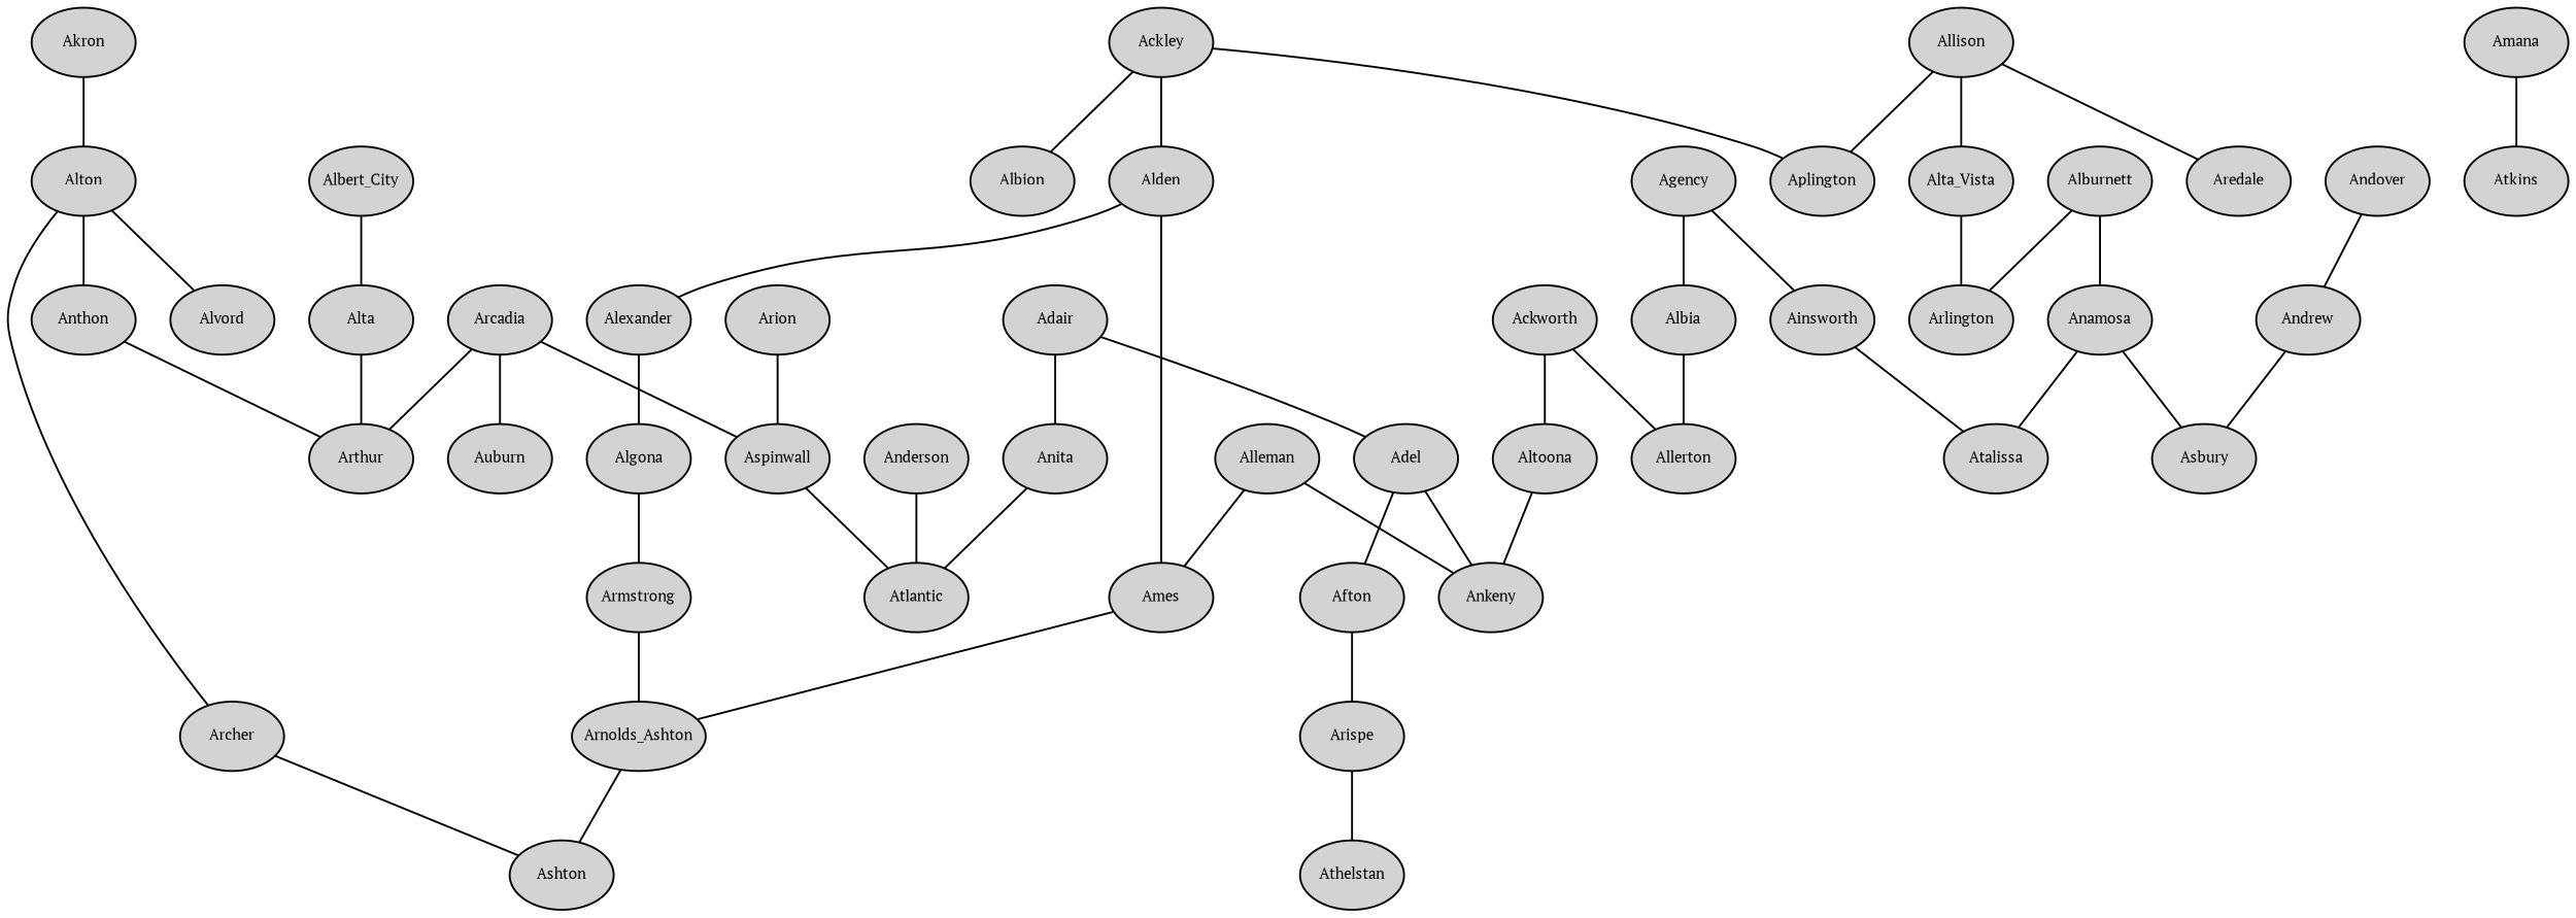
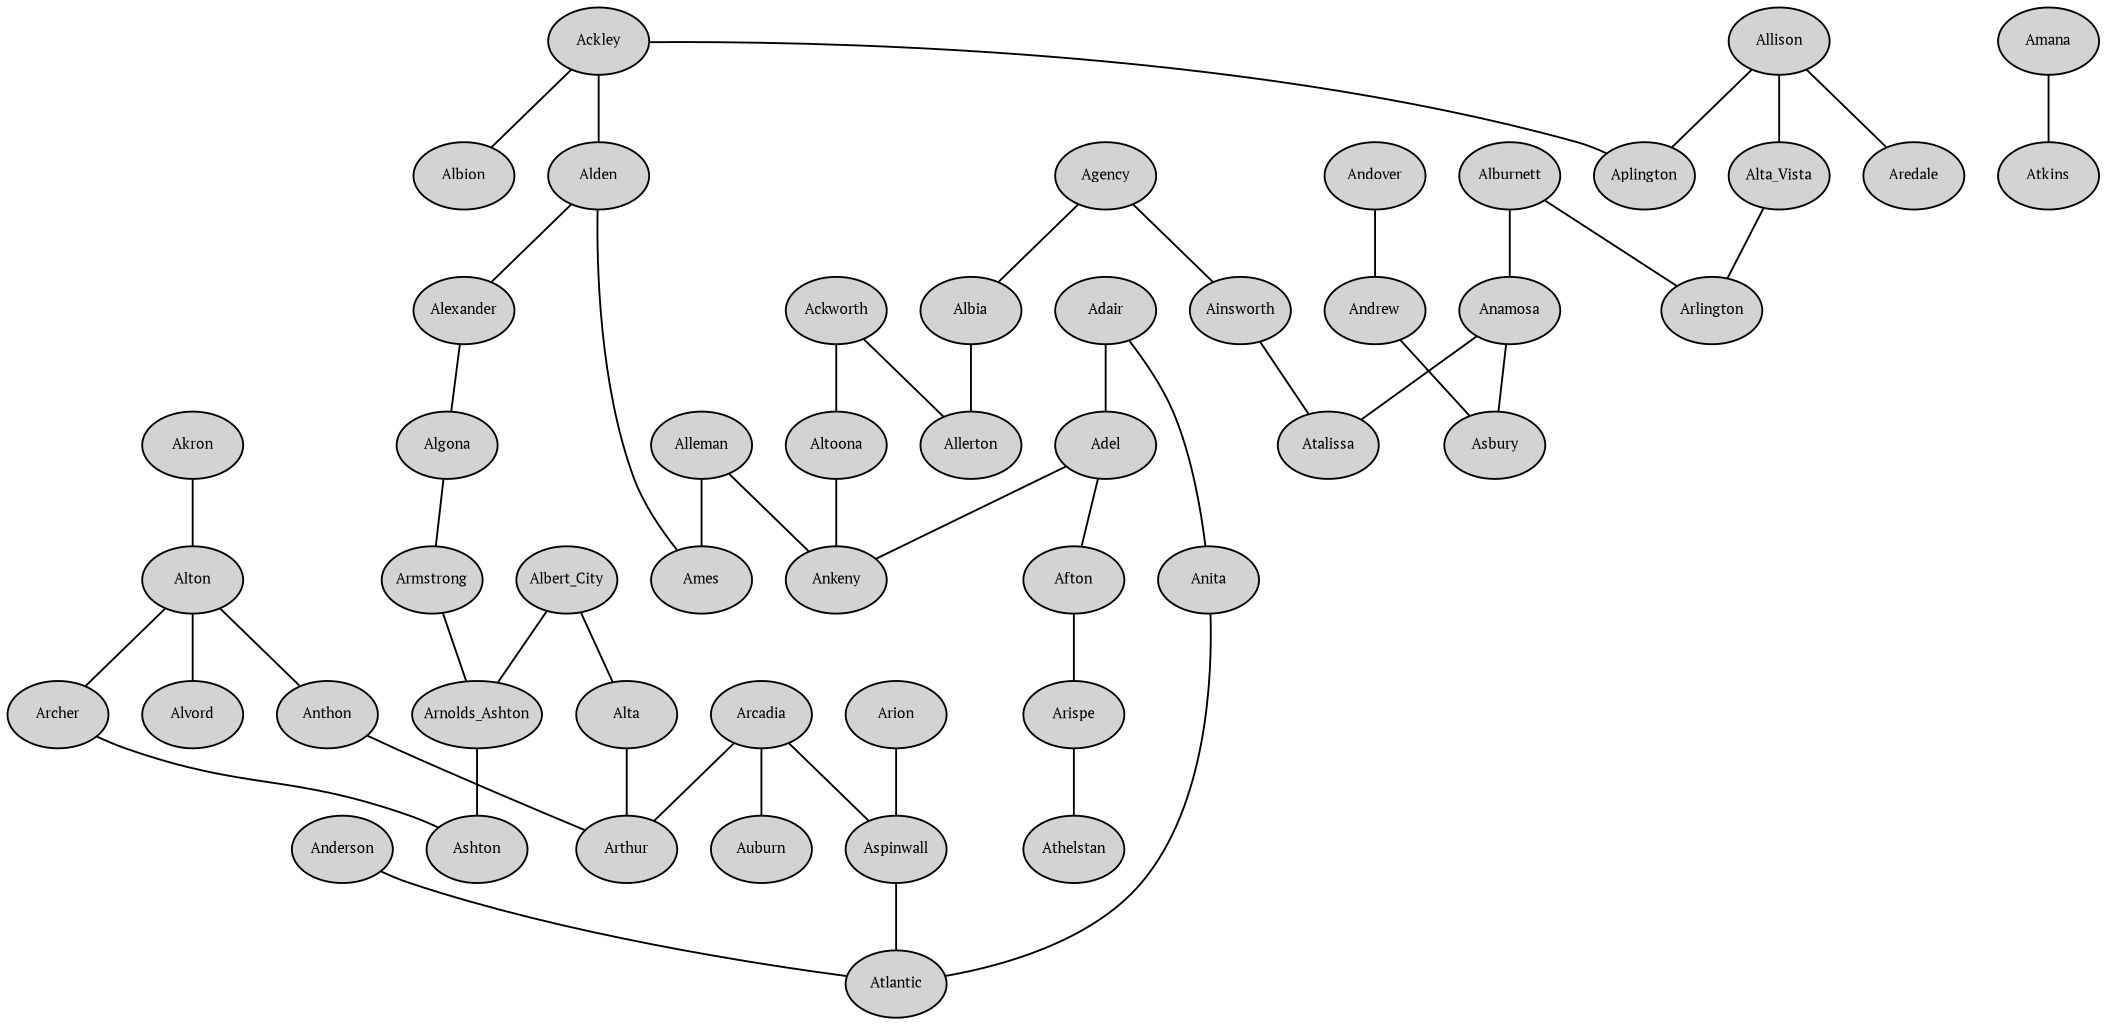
  graph {
    fontname="PT Serif"
    node [fontname="PT Serif" fontsize=8 margin="0.05,0.03" style=filled]
    edge [fontname="PT Serif"]
    Ackley
    Albion
    Alden
    Aplington
    Alexander
    Ames
    Ackworth
    Allerton
    Altoona
    Ankeny
    Adair
    Adel
    Anita
    Afton
    Atlantic
    Arispe
    Athelstan
    Agency
    Ainsworth
    Albia
    Atalissa
    Akron
    Alton
    Alvord
    Anthon
    Archer
    Albert_City
    Alta
    n29 [label=Arnolds_Ashton]
    Arthur
    Ashton
    Alburnett
    Anamosa
    Arlington
    Asbury
    Algona
    Armstrong
    Alleman
    Allison
    Alta_Vista
    Aredale
    Amana
    Atkins
    Anderson
    Andover
    Andrew
    Arcadia
    Aspinwall
    Auburn
    Arion
    Ackley -- Albion
    Ackley -- Alden
    Ackley -- Aplington
    Alden -- Alexander
    Alden -- Ames
    Alexander -- Algona
    Ackworth -- Allerton
    Ackworth -- Altoona
    Altoona -- Ankeny
    Adair -- Adel
    Adair -- Anita
    Adel -- Ankeny
    Adel -- Afton
    Anita -- Atlantic
    Afton -- Arispe
    Arispe -- Athelstan
    Agency -- Ainsworth
    Agency -- Albia
    Ainsworth -- Atalissa
    Albia -- Allerton
    Akron -- Alton
    Alton -- Alvord
    Alton -- Anthon
    Alton -- Archer
    Anthon -- Arthur
    Archer -- Ashton
    Albert_City -- Alta
-   Ames -- n29
+   Albert_City -- n29
    Alta -- Arthur
    n29 -- Ashton
    Alburnett -- Anamosa
    Alburnett -- Arlington
    Anamosa -- Atalissa
    Anamosa -- Asbury
    Algona -- Armstrong
    Armstrong -- n29
    Alleman -- Ames
    Alleman -- Ankeny
    Allison -- Aplington
    Allison -- Alta_Vista
    Allison -- Aredale
    Alta_Vista -- Arlington
    Amana -- Atkins
    Anderson -- Atlantic
    Andover -- Andrew
    Andrew -- Asbury
    Arcadia -- Arthur
    Arcadia -- Aspinwall
    Arcadia -- Auburn
    Aspinwall -- Atlantic
    Arion -- Aspinwall
  }
